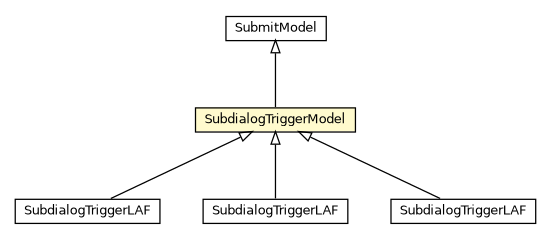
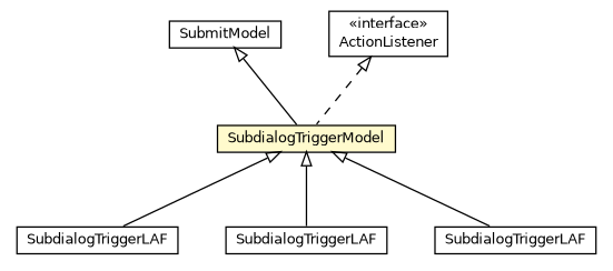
  digraph {
    nodesep=0.25
    ranksep=0.5
    node [fontcolor=black fontname=Helvetica fontsize=10.0 shape=plaintext]
    edge [arrowtail=empty dir=back fontname=Helvetica fontsize=10 headport=p labelfontname=Helvetica labelfontsize=10 tailport=p]
    n1 [label=<<table title="org.universAAL.ui.handler.gui.swing.model.FormControl.SubmitModel" border="0" cellborder="1" cellspacing="0" cellpadding="2" port="p" href="./SubmitModel.html"> 		<tr><td><table border="0" cellspacing="0" cellpadding="1"> <tr><td align="center" balign="center"> SubmitModel </td></tr> 		</table></td></tr> 		</table>>]
    n2 [label=<<table title="org.universAAL.ui.handler.gui.swing.model.FormControl.SubdialogTriggerModel" border="0" cellborder="1" cellspacing="0" cellpadding="2" port="p" bgcolor="lemonChiffon" href="./SubdialogTriggerModel.html"> 		<tr><td><table border="0" cellspacing="0" cellpadding="1"> <tr><td align="center" balign="center"> SubdialogTriggerModel </td></tr> 		</table></td></tr> 		</table>>]
    n3 [label=<<table title="org.universAAL.ui.handler.gui.swing.defaultLookAndFeel.SubdialogTriggerLAF" border="0" cellborder="1" cellspacing="0" cellpadding="2" port="p" href="../../defaultLookAndFeel/SubdialogTriggerLAF.html"> 		<tr><td><table border="0" cellspacing="0" cellpadding="1"> <tr><td align="center" balign="center"> SubdialogTriggerLAF </td></tr> 		</table></td></tr> 		</table>>]
    n4 [label=<<table title="org.universAAL.ui.gui.swing.bluesteelLAF.SubdialogTriggerLAF" border="0" cellborder="1" cellspacing="0" cellpadding="2" port="p" href="../../../../../gui/swing/bluesteelLAF/SubdialogTriggerLAF.html"> 		<tr><td><table border="0" cellspacing="0" cellpadding="1"> <tr><td align="center" balign="center"> SubdialogTriggerLAF </td></tr> 		</table></td></tr> 		</table>>]
    n5 [label=<<table title="org.universAAL.ui.handler.gui.swing.classic.SubdialogTriggerLAF" border="0" cellborder="1" cellspacing="0" cellpadding="2" port="p" href="../../classic/SubdialogTriggerLAF.html"> 		<tr><td><table border="0" cellspacing="0" cellpadding="1"> <tr><td align="center" balign="center"> SubdialogTriggerLAF </td></tr> 		</table></td></tr> 		</table>>]
+   n6 [label=<<table title="java.awt.event.ActionListener" border="0" cellborder="1" cellspacing="0" cellpadding="2" port="p" href="http://java.sun.com/j2se/1.4.2/docs/api/java/awt/event/ActionListener.html"> 		<tr><td><table border="0" cellspacing="0" cellpadding="1"> <tr><td align="center" balign="center"> &#171;interface&#187; </td></tr> <tr><td align="center" balign="center"> ActionListener </td></tr> 		</table></td></tr> 		</table>>]
    n1 -> n2
    n2 -> n3
    n2 -> n4
    n2 -> n5
+   n6 -> n2 [style=dashed]
  }
